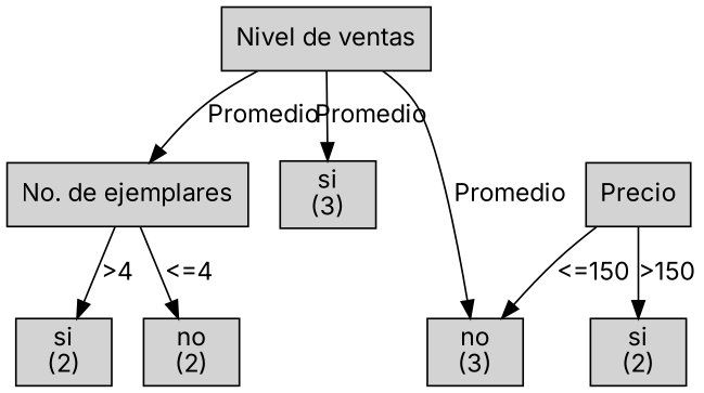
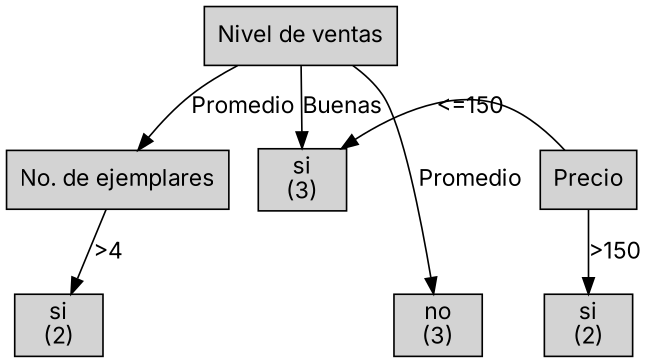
  digraph {
    fontname=Inter
    node [fontname=Inter shape=box style=filled weight=3]
    edge [fontname=Inter]
    n1 [label="Nivel de ventas\n" weight=1]
    n2 [label="No. de ejemplares\n" weight=2]
    n3 [label="si\n(3)\n" weight=2]
    n4 [label="Precio\n" weight=2]
-   n5 [label="no\n(2)\n"]
    n6 [label="si\n(2)\n"]
    n7 [label="no\n(3)\n"]
    n8 [label="si\n(2)\n"]
    subgraph sub_1 {
      rank=same
      n1
    }
    subgraph sub_2 {
      rank=same
      n2
      n3
      n4
    }
    subgraph sub_3 {
      rank=same
-     n5
      n6
      n7
      n8
    }
    n1 -> n2 [label=Promedio]
-   n1 -> n3 [label=Promedio]
+   n1 -> n3 [label=Buenas]
    n1 -> n7 [label=Promedio]
-   n2 -> n5 [label="<=4"]
    n2 -> n6 [label=">4"]
-   n4 -> n7 [label="<=150"]
+   n4 -> n3 [label="<=150"]
    n4 -> n8 [label=">150"]
  }
